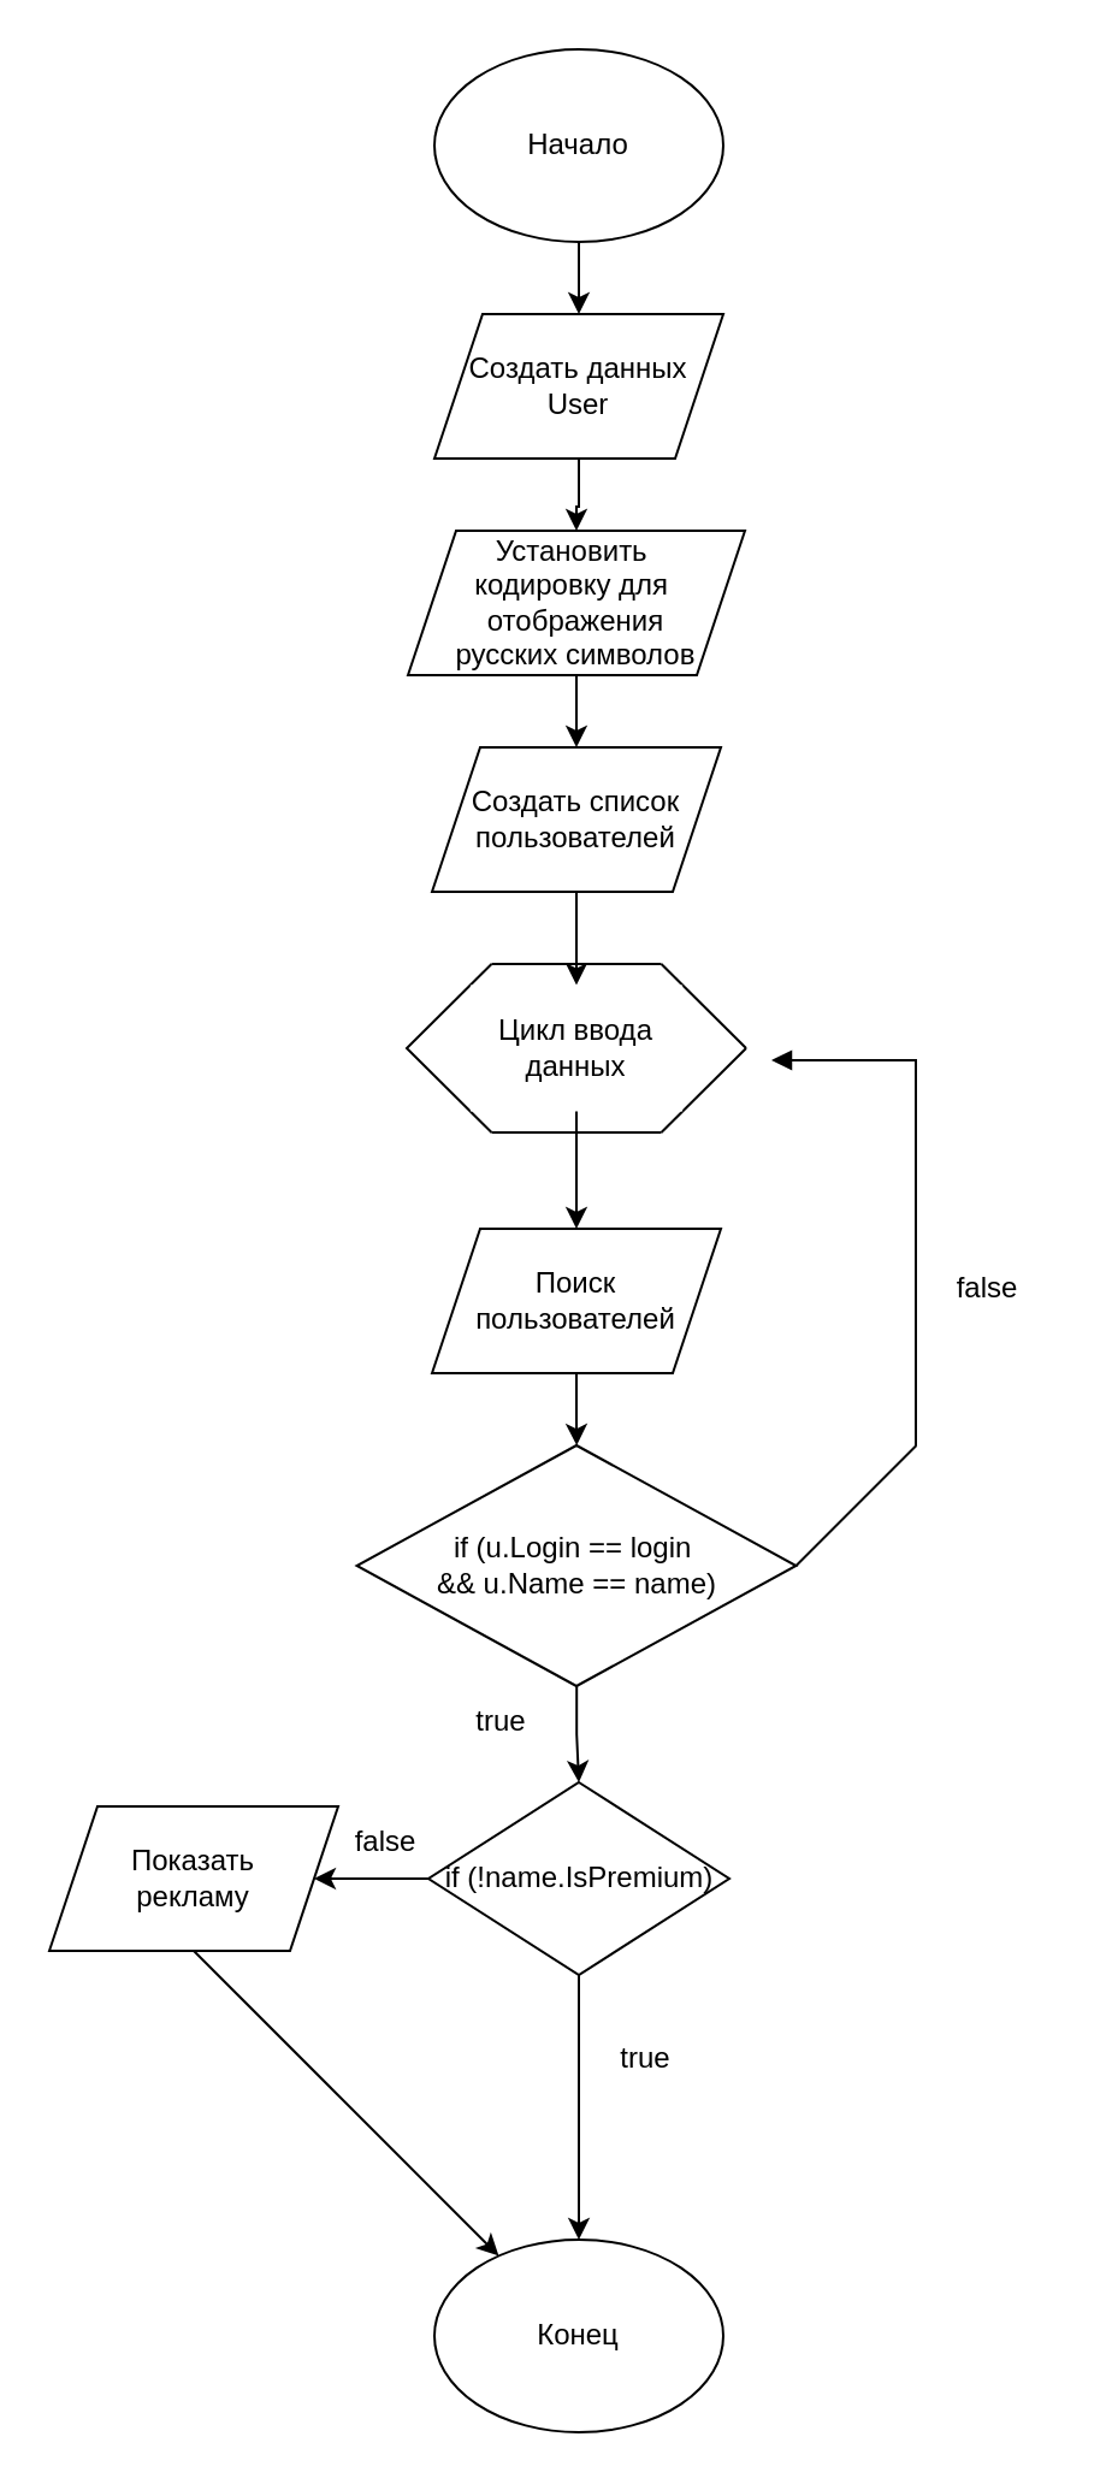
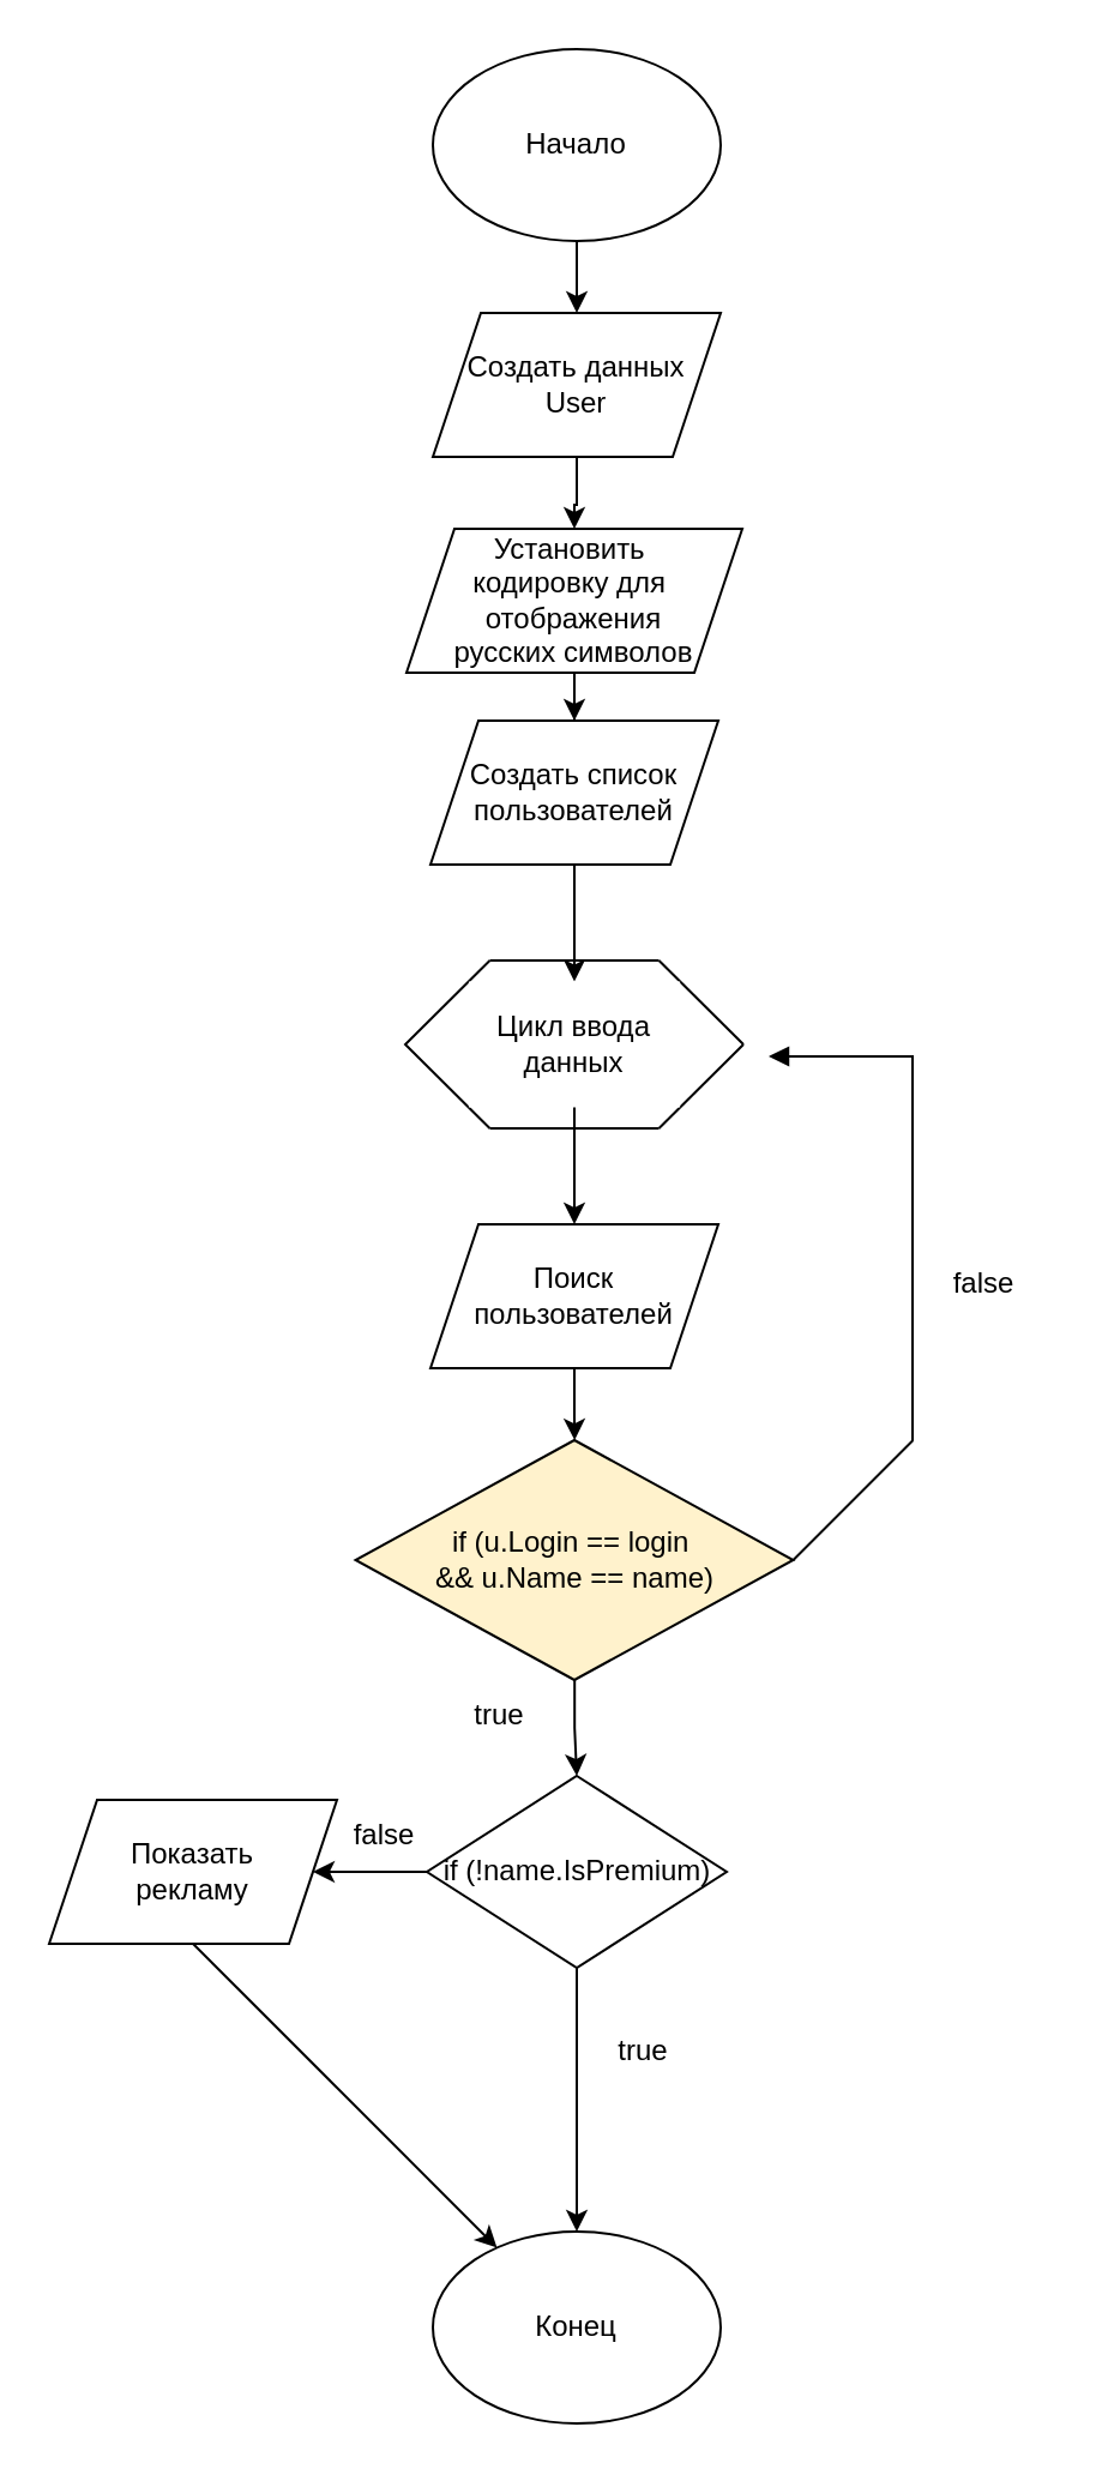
  <mxCell id="0" />
  <mxCell id="1" parent="0" />
  <mxCell id="2" value="" style="edgeStyle=orthogonalEdgeStyle;rounded=0;orthogonalLoop=1;jettySize=auto;html=1;" edge="1" parent="1" source="3" target="9"><mxGeometry relative="1" as="geometry" /></mxCell>
  <mxCell id="3" value="Начало" style="ellipse;whiteSpace=wrap;html=1;" vertex="1" parent="1"><mxGeometry x="180" y="20" width="120" height="80" as="geometry" /></mxCell>
  <mxCell id="4" value="" style="edgeStyle=orthogonalEdgeStyle;rounded=0;orthogonalLoop=1;jettySize=auto;html=1;" edge="1" parent="1" source="5" target="7"><mxGeometry relative="1" as="geometry" /></mxCell>
  <mxCell id="5" value="Установить&amp;nbsp;&lt;div&gt;кодировку для&amp;nbsp;&lt;/div&gt;&lt;div&gt;отображения&lt;/div&gt;&lt;div&gt;русских символов&lt;/div&gt;" style="shape=parallelogram;perimeter=parallelogramPerimeter;whiteSpace=wrap;html=1;fixedSize=1;" vertex="1" parent="1"><mxGeometry x="169" y="220" width="140" height="60" as="geometry" /></mxCell>
  <mxCell id="6" value="" style="edgeStyle=orthogonalEdgeStyle;rounded=0;orthogonalLoop=1;jettySize=auto;html=1;" edge="1" parent="1" source="7" target="17"><mxGeometry relative="1" as="geometry" /></mxCell>
- <mxCell id="7" value="Создать список&lt;div&gt;пользователей&lt;/div&gt;" style="shape=parallelogram;perimeter=parallelogramPerimeter;whiteSpace=wrap;html=1;fixedSize=1;" vertex="1" parent="1"><mxGeometry x="179" y="310" width="120" height="60" as="geometry" /></mxCell>
+ <mxCell id="7" value="Создать список&lt;div&gt;пользователей&lt;/div&gt;" style="shape=parallelogram;perimeter=parallelogramPerimeter;whiteSpace=wrap;html=1;fixedSize=1;" vertex="1" parent="1"><mxGeometry x="179" y="300" width="120" height="60" as="geometry" /></mxCell>
  <mxCell id="8" value="" style="edgeStyle=orthogonalEdgeStyle;rounded=0;orthogonalLoop=1;jettySize=auto;html=1;" edge="1" parent="1" source="9" target="5"><mxGeometry relative="1" as="geometry" /></mxCell>
  <mxCell id="9" value="Создать данных&lt;div&gt;User&lt;/div&gt;" style="shape=parallelogram;perimeter=parallelogramPerimeter;whiteSpace=wrap;html=1;fixedSize=1;" vertex="1" parent="1"><mxGeometry x="180" y="130" width="120" height="60" as="geometry" /></mxCell>
  <mxCell id="10" value="" style="group" vertex="1" connectable="0" parent="1"><mxGeometry x="168.5" y="400" width="141" height="70" as="geometry" /></mxCell>
  <mxCell id="11" value="" style="endArrow=none;html=1;rounded=0;" edge="1" parent="10"><mxGeometry width="50" height="50" relative="1" as="geometry"><mxPoint x="141" y="35" as="sourcePoint" /><mxPoint x="105.75" as="targetPoint" /></mxGeometry></mxCell>
  <mxCell id="12" value="" style="endArrow=none;html=1;rounded=0;" edge="1" parent="10"><mxGeometry width="50" height="50" relative="1" as="geometry"><mxPoint x="105.75" y="70" as="sourcePoint" /><mxPoint x="141" y="35" as="targetPoint" /><Array as="points" /></mxGeometry></mxCell>
  <mxCell id="13" value="" style="endArrow=none;html=1;rounded=0;" edge="1" parent="10"><mxGeometry width="50" height="50" relative="1" as="geometry"><mxPoint x="35.25" y="70" as="sourcePoint" /><mxPoint x="35.25" as="targetPoint" /><Array as="points"><mxPoint y="35" /></Array></mxGeometry></mxCell>
  <mxCell id="14" value="" style="endArrow=none;html=1;rounded=0;" edge="1" parent="10"><mxGeometry width="50" height="50" relative="1" as="geometry"><mxPoint x="35.25" as="sourcePoint" /><mxPoint x="105.75" as="targetPoint" /></mxGeometry></mxCell>
  <mxCell id="15" value="" style="endArrow=none;html=1;rounded=0;" edge="1" parent="10"><mxGeometry width="50" height="50" relative="1" as="geometry"><mxPoint x="35.25" y="70" as="sourcePoint" /><mxPoint x="105.75" y="70" as="targetPoint" /></mxGeometry></mxCell>
  <mxCell id="16" value="&lt;span style=&quot;color: rgba(0, 0, 0, 0); font-family: monospace; font-size: 0px; text-align: start; text-wrap: nowrap;&quot;&gt;скау&lt;/span&gt;" style="text;html=1;align=center;verticalAlign=middle;whiteSpace=wrap;rounded=0;" vertex="1" parent="10"><mxGeometry x="35.25" y="8.75" width="52.875" height="43.75" as="geometry" /></mxCell>
  <mxCell id="17" value="Цикл ввода данных" style="whiteSpace=wrap;html=1;strokeColor=none;" vertex="1" parent="10"><mxGeometry x="26.438" y="8.75" width="88.125" height="52.5" as="geometry" /></mxCell>
  <mxCell id="18" value="" style="edgeStyle=orthogonalEdgeStyle;rounded=0;orthogonalLoop=1;jettySize=auto;html=1;" edge="1" parent="1" source="19" target="26"><mxGeometry relative="1" as="geometry" /></mxCell>
  <mxCell id="19" value="Поиск пользователей" style="shape=parallelogram;perimeter=parallelogramPerimeter;whiteSpace=wrap;html=1;fixedSize=1;" vertex="1" parent="1"><mxGeometry x="179" y="510" width="120" height="60" as="geometry" /></mxCell>
  <mxCell id="20" value="" style="edgeStyle=orthogonalEdgeStyle;rounded=0;orthogonalLoop=1;jettySize=auto;html=1;" edge="1" parent="1" source="22" target="23"><mxGeometry relative="1" as="geometry" /></mxCell>
  <mxCell id="21" value="" style="edgeStyle=orthogonalEdgeStyle;rounded=0;orthogonalLoop=1;jettySize=auto;html=1;" edge="1" parent="1" source="22" target="24"><mxGeometry relative="1" as="geometry" /></mxCell>
  <mxCell id="22" value="if (!name.IsPremium)" style="rhombus;whiteSpace=wrap;html=1;" vertex="1" parent="1"><mxGeometry x="177.5" y="740" width="125" height="80" as="geometry" /></mxCell>
  <mxCell id="23" value="Конец" style="ellipse;whiteSpace=wrap;html=1;" vertex="1" parent="1"><mxGeometry x="180" y="930" width="120" height="80" as="geometry" /></mxCell>
  <mxCell id="24" value="Показать&lt;div&gt;рекламу&lt;/div&gt;" style="shape=parallelogram;perimeter=parallelogramPerimeter;whiteSpace=wrap;html=1;fixedSize=1;" vertex="1" parent="1"><mxGeometry x="20" y="750" width="120" height="60" as="geometry" /></mxCell>
  <mxCell id="25" value="" style="edgeStyle=orthogonalEdgeStyle;rounded=0;orthogonalLoop=1;jettySize=auto;html=1;" edge="1" parent="1" source="26" target="22"><mxGeometry relative="1" as="geometry" /></mxCell>
- <mxCell id="26" value="if (u.Login == login&amp;nbsp;&lt;div&gt;&amp;amp;&amp;amp; u.Name == name)&lt;/div&gt;" style="rhombus;whiteSpace=wrap;html=1;" vertex="1" parent="1"><mxGeometry x="147.75" y="600" width="182.5" height="100" as="geometry" /></mxCell>
+ <mxCell id="26" value="if (u.Login == login&amp;nbsp;&lt;div&gt;&amp;amp;&amp;amp; u.Name == name)&lt;/div&gt;" style="rhombus;whiteSpace=wrap;html=1;fillColor=#fff2cc;" vertex="1" parent="1"><mxGeometry x="147.75" y="600" width="182.5" height="100" as="geometry" /></mxCell>
  <mxCell id="27" value="" style="edgeStyle=orthogonalEdgeStyle;rounded=0;orthogonalLoop=1;jettySize=auto;html=1;" edge="1" parent="1" source="17" target="19"><mxGeometry relative="1" as="geometry" /></mxCell>
  <mxCell id="28" value="" style="endArrow=none;html=1;rounded=0;" edge="1" parent="1"><mxGeometry width="50" height="50" relative="1" as="geometry"><mxPoint x="330.25" y="650" as="sourcePoint" /><mxPoint x="380.25" y="600" as="targetPoint" /></mxGeometry></mxCell>
  <mxCell id="29" value="" style="endArrow=block;html=1;rounded=0;endFill=1;" edge="1" parent="1"><mxGeometry width="50" height="50" relative="1" as="geometry"><mxPoint x="380" y="600" as="sourcePoint" /><mxPoint x="320" y="440" as="targetPoint" /><Array as="points"><mxPoint x="380" y="530" /><mxPoint x="380" y="440" /></Array></mxGeometry></mxCell>
  <mxCell id="30" value="true" style="text;html=1;align=center;verticalAlign=middle;whiteSpace=wrap;rounded=0;" vertex="1" parent="1"><mxGeometry x="177.5" y="700" width="60" height="30" as="geometry" /></mxCell>
  <mxCell id="31" value="false" style="text;html=1;align=center;verticalAlign=middle;whiteSpace=wrap;rounded=0;" vertex="1" parent="1"><mxGeometry x="380" y="520" width="60" height="30" as="geometry" /></mxCell>
  <mxCell id="32" value="" style="endArrow=classic;html=1;rounded=0;exitX=0.5;exitY=1;exitDx=0;exitDy=0;" edge="1" parent="1" source="24" target="23"><mxGeometry width="50" height="50" relative="1" as="geometry"><mxPoint x="210" y="730" as="sourcePoint" /><mxPoint x="260" y="680" as="targetPoint" /></mxGeometry></mxCell>
  <mxCell id="33" value="true" style="text;html=1;align=center;verticalAlign=middle;whiteSpace=wrap;rounded=0;" vertex="1" parent="1"><mxGeometry x="237.5" y="840" width="60" height="30" as="geometry" /></mxCell>
  <mxCell id="34" value="false" style="text;html=1;align=center;verticalAlign=middle;whiteSpace=wrap;rounded=0;" vertex="1" parent="1"><mxGeometry x="130" y="750" width="60" height="30" as="geometry" /></mxCell>
